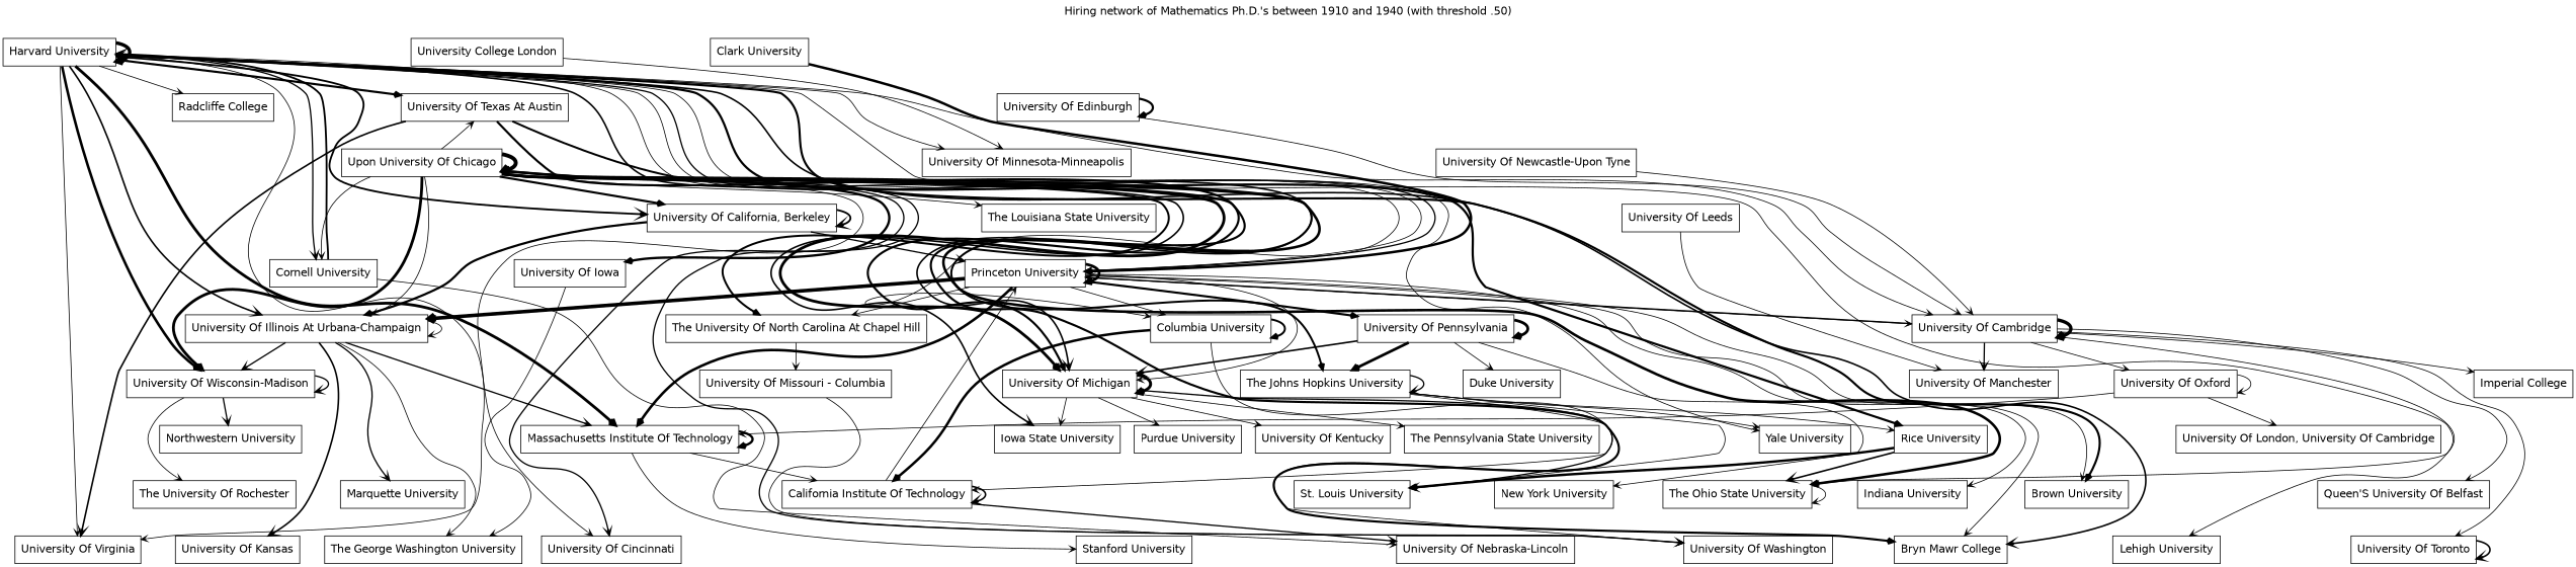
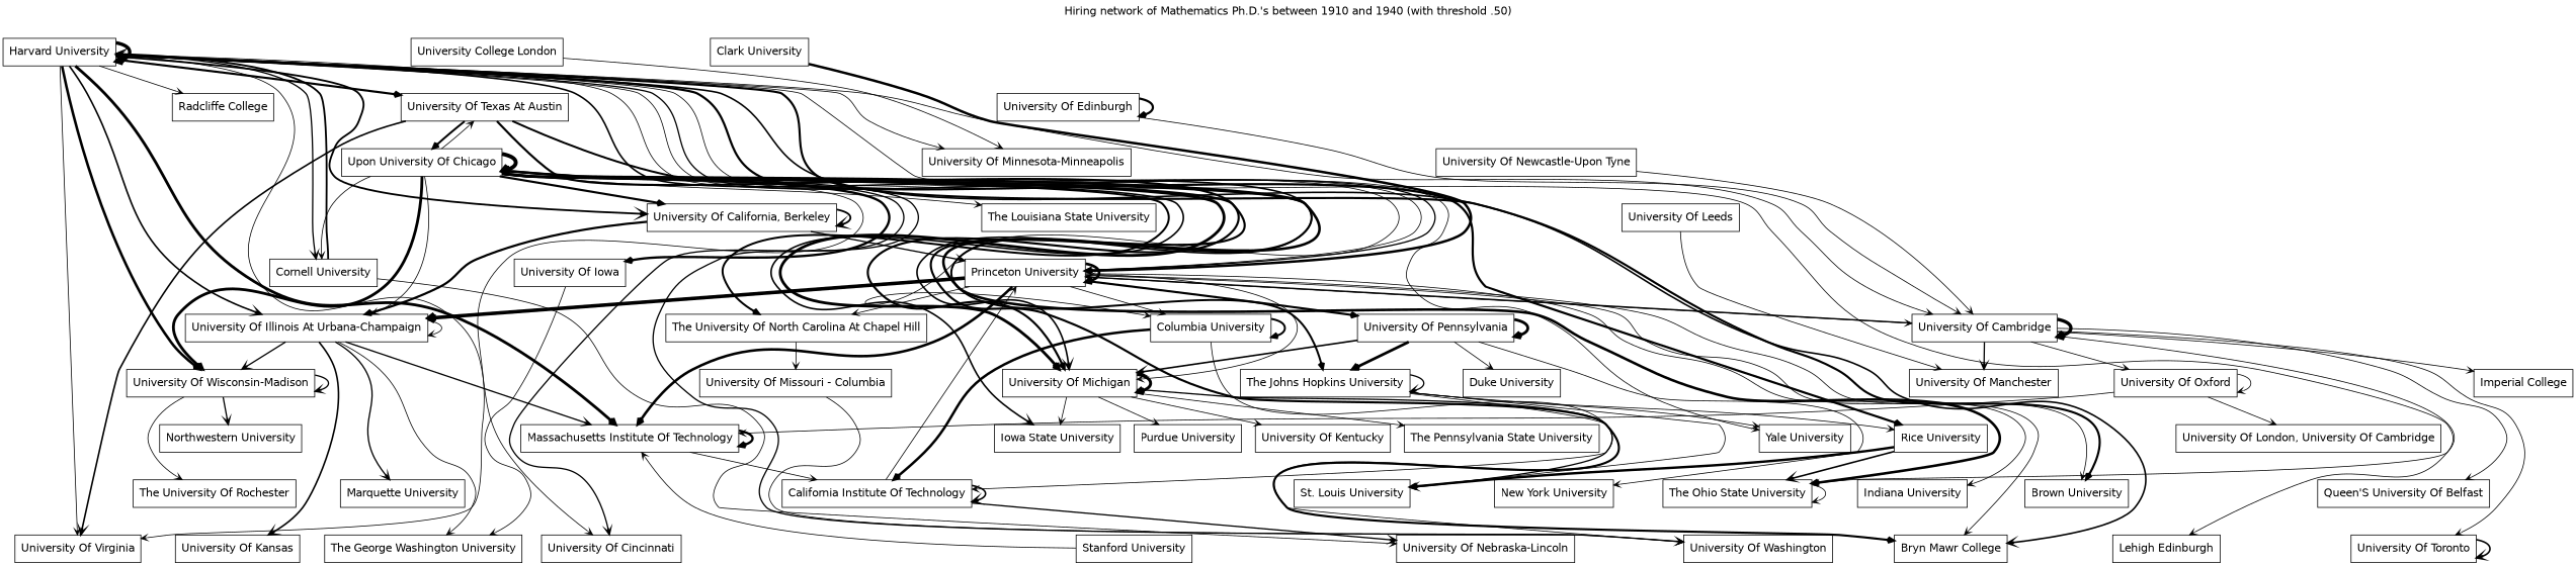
  digraph {
    fontname="DejaVu Sans"
    label="Hiring network of Mathematics Ph.D.'s between 1910 and 1940 (with threshold .50)"
    labelloc=t
    node [fontname="DejaVu Sans" shape=rectangle]
    edge [arrowhead=vee arrowsize=0.8 fontname="DejaVu Sans" penwidth=1.0 weight=0.1]
    "Harvard University"
    "University Of Minnesota-Minneapolis"
    "Princeton University"
-   "Lehigh University"
+   "Lehigh University" [label="Lehigh Edinburgh"]
    "Cornell University"
    "Brown University"
    "Bryn Mawr College"
    "University Of Cincinnati"
    "Columbia University"
    "University Of Illinois At Urbana-Champaign"
    "University Of Cambridge"
    "University Of Virginia"
    "University Of Michigan"
    "Rice University"
    "Radcliffe College"
    "University Of Texas At Austin"
    "Massachusetts Institute Of Technology"
    "Yale University"
    "University Of Wisconsin-Madison"
    "University Of California, Berkeley"
    "Indiana University"
    "University Of Pennsylvania"
    "The University Of North Carolina At Chapel Hill"
    "University Of Nebraska-Lincoln"
    "California Institute Of Technology"
    "University Of Washington"
    "The George Washington University"
    "Marquette University"
    "University Of Kansas"
    "Queen'S University Of Belfast"
    "University Of Toronto"
    "University Of Oxford"
    "The Ohio State University"
    "Imperial College"
    "University Of Manchester"
    "St. Louis University"
    "Iowa State University"
    "Purdue University"
    "University Of Kentucky"
    "The Pennsylvania State University"
    "The Johns Hopkins University"
    n42 [label="Upon University Of Chicago"]
    "Stanford University"
    "The University Of Rochester"
    "Northwestern University"
    "New York University"
    "Duke University"
    "University Of Missouri - Columbia"
    "University Of Iowa"
    "University Of London, University Of Cambridge"
    "The Louisiana State University"
    "University Of Edinburgh"
    "University Of Newcastle-Upon Tyne"
    "University College London"
    "University Of Leeds"
    "Clark University"
    "Harvard University" -> "Harvard University" [penwidth=4.5]
    "Harvard University" -> "University Of Minnesota-Minneapolis"
    "Harvard University" -> "Princeton University"
    "Harvard University" -> "Lehigh University"
    "Harvard University" -> "Cornell University" [penwidth=1.7]
    "Harvard University" -> "Brown University" [penwidth=2.8]
    "Harvard University" -> "Bryn Mawr College" [penwidth=2.1]
    "Harvard University" -> "University Of Cincinnati"
    "Harvard University" -> "Columbia University"
    "Harvard University" -> "University Of Illinois At Urbana-Champaign" [penwidth=2.1]
    "Harvard University" -> "University Of Cambridge"
    "Harvard University" -> "University Of Virginia"
    "Harvard University" -> "University Of Michigan" [penwidth=2.1]
    "Harvard University" -> "Rice University" [penwidth=2.9]
    "Harvard University" -> "Radcliffe College"
    "Harvard University" -> "University Of Texas At Austin" [penwidth=2.8]
    "Harvard University" -> "Massachusetts Institute Of Technology" [penwidth=3.7]
    "Harvard University" -> "Yale University"
    "Harvard University" -> "University Of Wisconsin-Madison" [penwidth=3.4]
    "Harvard University" -> "University Of California, Berkeley" [penwidth=2.4]
    "Princeton University" -> "Harvard University" [penwidth=1.7]
    "Princeton University" -> "Princeton University" [penwidth=3.6]
    "Princeton University" -> "Brown University"
    "Princeton University" -> "Bryn Mawr College"
    "Princeton University" -> "Columbia University"
    "Princeton University" -> "University Of Illinois At Urbana-Champaign" [penwidth=4.7]
    "Princeton University" -> "University Of Cambridge"
    "Princeton University" -> "University Of Michigan"
    "Princeton University" -> "Massachusetts Institute Of Technology" [penwidth=3.4]
    "Princeton University" -> "Indiana University"
    "Princeton University" -> "University Of Pennsylvania" [penwidth=2.8]
    "Princeton University" -> "The University Of North Carolina At Chapel Hill"
    "Cornell University" -> "Harvard University" [penwidth=2.4]
    "Cornell University" -> "University Of Nebraska-Lincoln"
    "Columbia University" -> "Columbia University" [penwidth=2.6]
    "Columbia University" -> "California Institute Of Technology" [penwidth=3.3]
    "Columbia University" -> "University Of Washington"
    "University Of Illinois At Urbana-Champaign" -> "University Of Illinois At Urbana-Champaign"
    "University Of Illinois At Urbana-Champaign" -> "Massachusetts Institute Of Technology" [penwidth=1.7]
    "University Of Illinois At Urbana-Champaign" -> "University Of Wisconsin-Madison" [penwidth=1.7]
    "University Of Illinois At Urbana-Champaign" -> "The George Washington University"
    "University Of Illinois At Urbana-Champaign" -> "Marquette University" [penwidth=1.7]
    "University Of Illinois At Urbana-Champaign" -> "University Of Kansas" [penwidth=2.1]
    "University Of Cambridge" -> "Princeton University" [penwidth=1.7]
    "University Of Cambridge" -> "University Of Cambridge" [penwidth=4.4]
    "University Of Cambridge" -> "Queen'S University Of Belfast"
    "University Of Cambridge" -> "University Of Toronto"
    "University Of Cambridge" -> "University Of Oxford"
    "University Of Cambridge" -> "The Ohio State University"
    "University Of Cambridge" -> "Imperial College"
    "University Of Cambridge" -> "University Of Manchester" [penwidth=1.7]
    "University Of Michigan" -> "University Of Michigan" [penwidth=3.9]
    "University Of Michigan" -> "St. Louis University" [penwidth=1.7]
    "University Of Michigan" -> "Iowa State University"
    "University Of Michigan" -> "Purdue University"
    "University Of Michigan" -> "University Of Kentucky"
    "University Of Michigan" -> "The Pennsylvania State University"
    "Rice University" -> "The Ohio State University" [penwidth=2.1]
    "Rice University" -> "St. Louis University" [penwidth=3.2]
    "University Of Texas At Austin" -> "University Of Virginia" [penwidth=2.1]
    "University Of Texas At Austin" -> "University Of Michigan" [penwidth=2.8]
    "University Of Texas At Austin" -> "The Johns Hopkins University" [penwidth=2.6]
+   "University Of Texas At Austin" -> n42 [penwidth=2.6]
    "Massachusetts Institute Of Technology" -> "Massachusetts Institute Of Technology" [penwidth=3.1]
    "Massachusetts Institute Of Technology" -> "California Institute Of Technology"
-   "Massachusetts Institute Of Technology" -> "Stanford University"
+   "Stanford University" -> "Massachusetts Institute Of Technology"
    "University Of Wisconsin-Madison" -> "University Of Wisconsin-Madison" [penwidth=1.7]
    "University Of Wisconsin-Madison" -> "The University Of Rochester"
    "University Of Wisconsin-Madison" -> "Northwestern University" [penwidth=1.7]
    "University Of California, Berkeley" -> "Princeton University" [penwidth=1.7]
    "University Of California, Berkeley" -> "University Of Illinois At Urbana-Champaign" [penwidth=2.9]
    "University Of California, Berkeley" -> "University Of California, Berkeley" [penwidth=2.4]
    "University Of Pennsylvania" -> "University Of Michigan" [penwidth=2.1]
    "University Of Pennsylvania" -> "University Of Pennsylvania" [penwidth=3.7]
    "University Of Pennsylvania" -> "The Johns Hopkins University" [penwidth=3.6]
    "University Of Pennsylvania" -> "New York University"
    "University Of Pennsylvania" -> "Duke University"
    "The University Of North Carolina At Chapel Hill" -> "University Of Missouri - Columbia"
    "California Institute Of Technology" -> "Princeton University"
    "California Institute Of Technology" -> "University Of Nebraska-Lincoln" [penwidth=1.7]
    "California Institute Of Technology" -> "California Institute Of Technology" [penwidth=2.1]
    "University Of Toronto" -> "University Of Toronto" [penwidth=2.1]
    "University Of Oxford" -> "Massachusetts Institute Of Technology"
    "University Of Oxford" -> "University Of Oxford"
    "University Of Oxford" -> "University Of London, University Of Cambridge"
    "The Ohio State University" -> "The Ohio State University"
    "The Johns Hopkins University" -> "Rice University"
    "The Johns Hopkins University" -> "Yale University"
    "The Johns Hopkins University" -> "California Institute Of Technology"
    "The Johns Hopkins University" -> "St. Louis University"
    "The Johns Hopkins University" -> "The Johns Hopkins University" [penwidth=1.7]
    n42 -> "Cornell University"
    n42 -> "Bryn Mawr College" [penwidth=2.8]
    n42 -> "University Of Cincinnati" [penwidth=1.7]
    n42 -> "University Of Illinois At Urbana-Champaign"
    n42 -> "University Of Virginia"
    n42 -> "University Of Michigan" [penwidth=3.7]
    n42 -> "University Of Texas At Austin"
    n42 -> "University Of Wisconsin-Madison" [penwidth=3.7]
    n42 -> "University Of California, Berkeley" [penwidth=2.8]
    n42 -> "The University Of North Carolina At Chapel Hill" [penwidth=2.6]
    n42 -> "University Of Washington" [penwidth=1.7]
    n42 -> "The Ohio State University" [penwidth=3.4]
    n42 -> "Iowa State University" [penwidth=2.1]
    n42 -> n42 [penwidth=5.1]
    n42 -> "University Of Iowa" [penwidth=3.1]
    n42 -> "The Louisiana State University"
    "University Of Missouri - Columbia" -> "University Of Washington"
    "University Of Iowa" -> "The George Washington University"
    "University Of Edinburgh" -> "University Of Cambridge"
    "University Of Edinburgh" -> "University Of Edinburgh" [penwidth=2.9]
    "University Of Newcastle-Upon Tyne" -> "University Of Cambridge"
    "University College London" -> "University Of Minnesota-Minneapolis"
    "University Of Leeds" -> "University Of Manchester"
    "Clark University" -> "Princeton University" [penwidth=3.3]
  }
